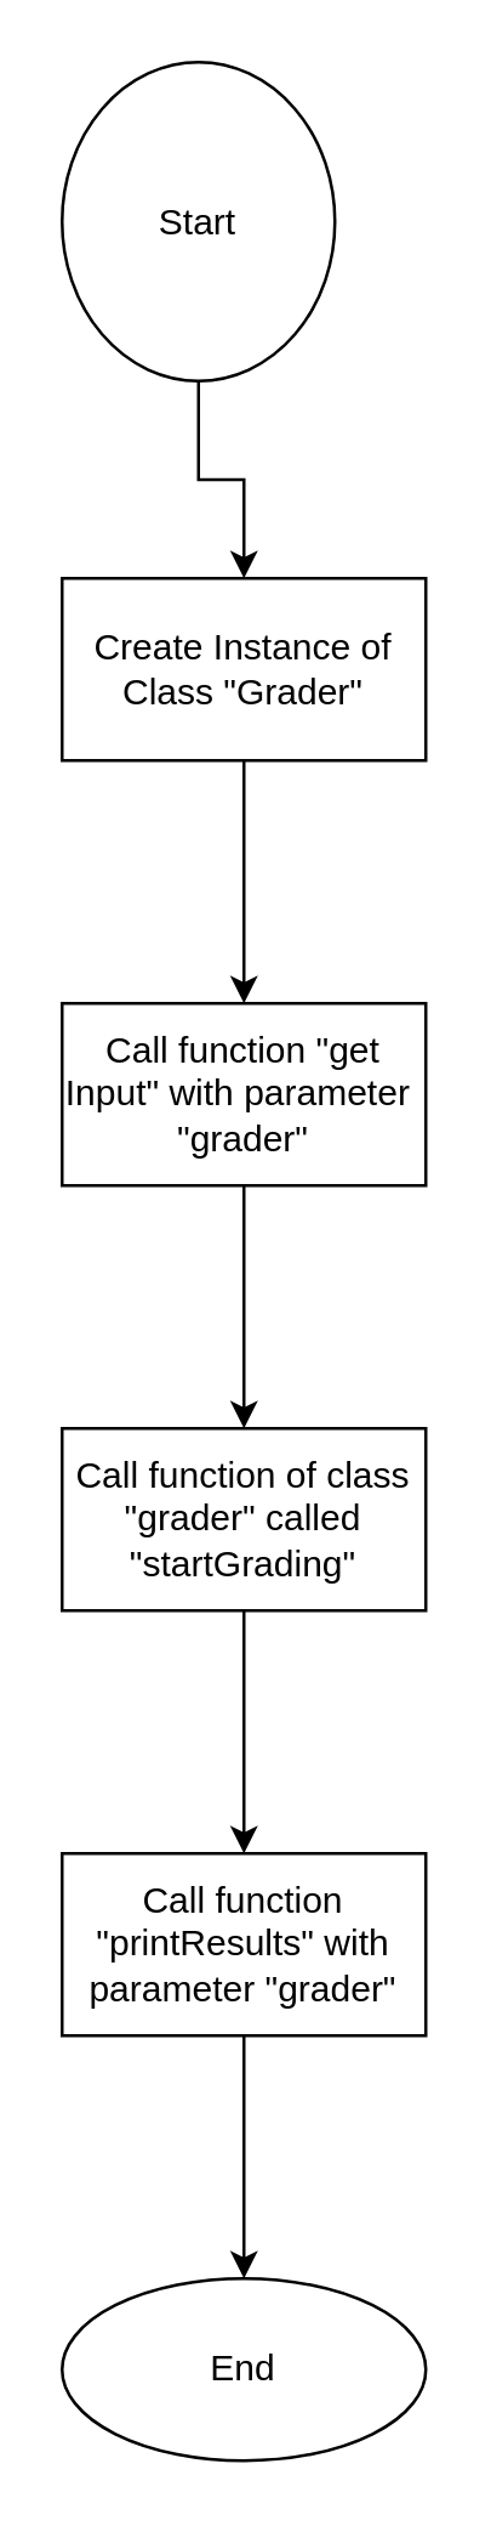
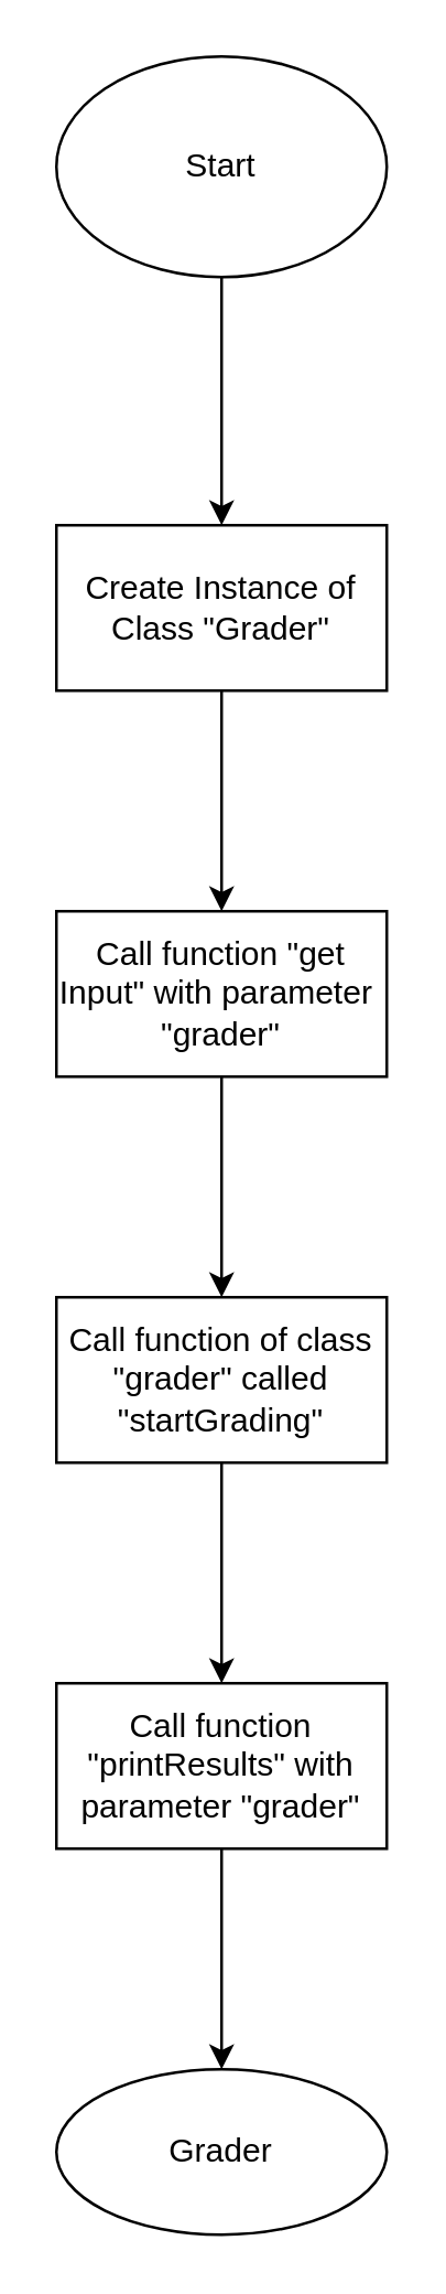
  <mxCell id="0" />
  <mxCell id="1" parent="0" />
  <mxCell id="2" value="" style="edgeStyle=orthogonalEdgeStyle;rounded=0;orthogonalLoop=1;jettySize=auto;html=1;" edge="1" parent="1" source="3" target="5"><mxGeometry relative="1" as="geometry" /></mxCell>
- <mxCell id="3" value="Start" style="ellipse;whiteSpace=wrap;html=1;" vertex="1" parent="1"><mxGeometry x="20" y="20" width="90" height="105" as="geometry" /></mxCell>
+ <mxCell id="3" value="Start" style="ellipse;whiteSpace=wrap;html=1;" vertex="1" parent="1"><mxGeometry x="20" y="20" width="120" height="80" as="geometry" /></mxCell>
  <mxCell id="4" value="" style="edgeStyle=orthogonalEdgeStyle;rounded=0;orthogonalLoop=1;jettySize=auto;html=1;" edge="1" parent="1" source="5" target="7"><mxGeometry relative="1" as="geometry" /></mxCell>
  <mxCell id="5" value="Create Instance of Class &quot;Grader&quot;" style="whiteSpace=wrap;html=1;" vertex="1" parent="1"><mxGeometry x="20" y="190" width="120" height="60" as="geometry" /></mxCell>
  <mxCell id="6" value="" style="edgeStyle=orthogonalEdgeStyle;rounded=0;orthogonalLoop=1;jettySize=auto;html=1;" edge="1" parent="1" source="7" target="9"><mxGeometry relative="1" as="geometry" /></mxCell>
  <mxCell id="7" value="Call function &quot;get Input&quot; with parameter&amp;nbsp;&lt;br&gt;&quot;grader&quot;" style="whiteSpace=wrap;html=1;" vertex="1" parent="1"><mxGeometry x="20" y="330" width="120" height="60" as="geometry" /></mxCell>
  <mxCell id="8" value="" style="edgeStyle=orthogonalEdgeStyle;rounded=0;orthogonalLoop=1;jettySize=auto;html=1;" edge="1" parent="1" source="9" target="11"><mxGeometry relative="1" as="geometry" /></mxCell>
  <mxCell id="9" value="Call function of class &quot;grader&quot; called &quot;startGrading&quot;" style="whiteSpace=wrap;html=1;" vertex="1" parent="1"><mxGeometry x="20" y="470" width="120" height="60" as="geometry" /></mxCell>
  <mxCell id="10" value="" style="edgeStyle=orthogonalEdgeStyle;rounded=0;orthogonalLoop=1;jettySize=auto;html=1;" edge="1" parent="1" source="11" target="12"><mxGeometry relative="1" as="geometry" /></mxCell>
  <mxCell id="11" value="Call function &quot;printResults&quot; with parameter &quot;grader&quot;" style="whiteSpace=wrap;html=1;" vertex="1" parent="1"><mxGeometry x="20" y="610" width="120" height="60" as="geometry" /></mxCell>
- <mxCell id="12" value="End" style="ellipse;whiteSpace=wrap;html=1;" vertex="1" parent="1"><mxGeometry x="20" y="750" width="120" height="60" as="geometry" /></mxCell>
+ <mxCell id="12" value="Grader" style="ellipse;whiteSpace=wrap;html=1;" vertex="1" parent="1"><mxGeometry x="20" y="750" width="120" height="60" as="geometry" /></mxCell>
